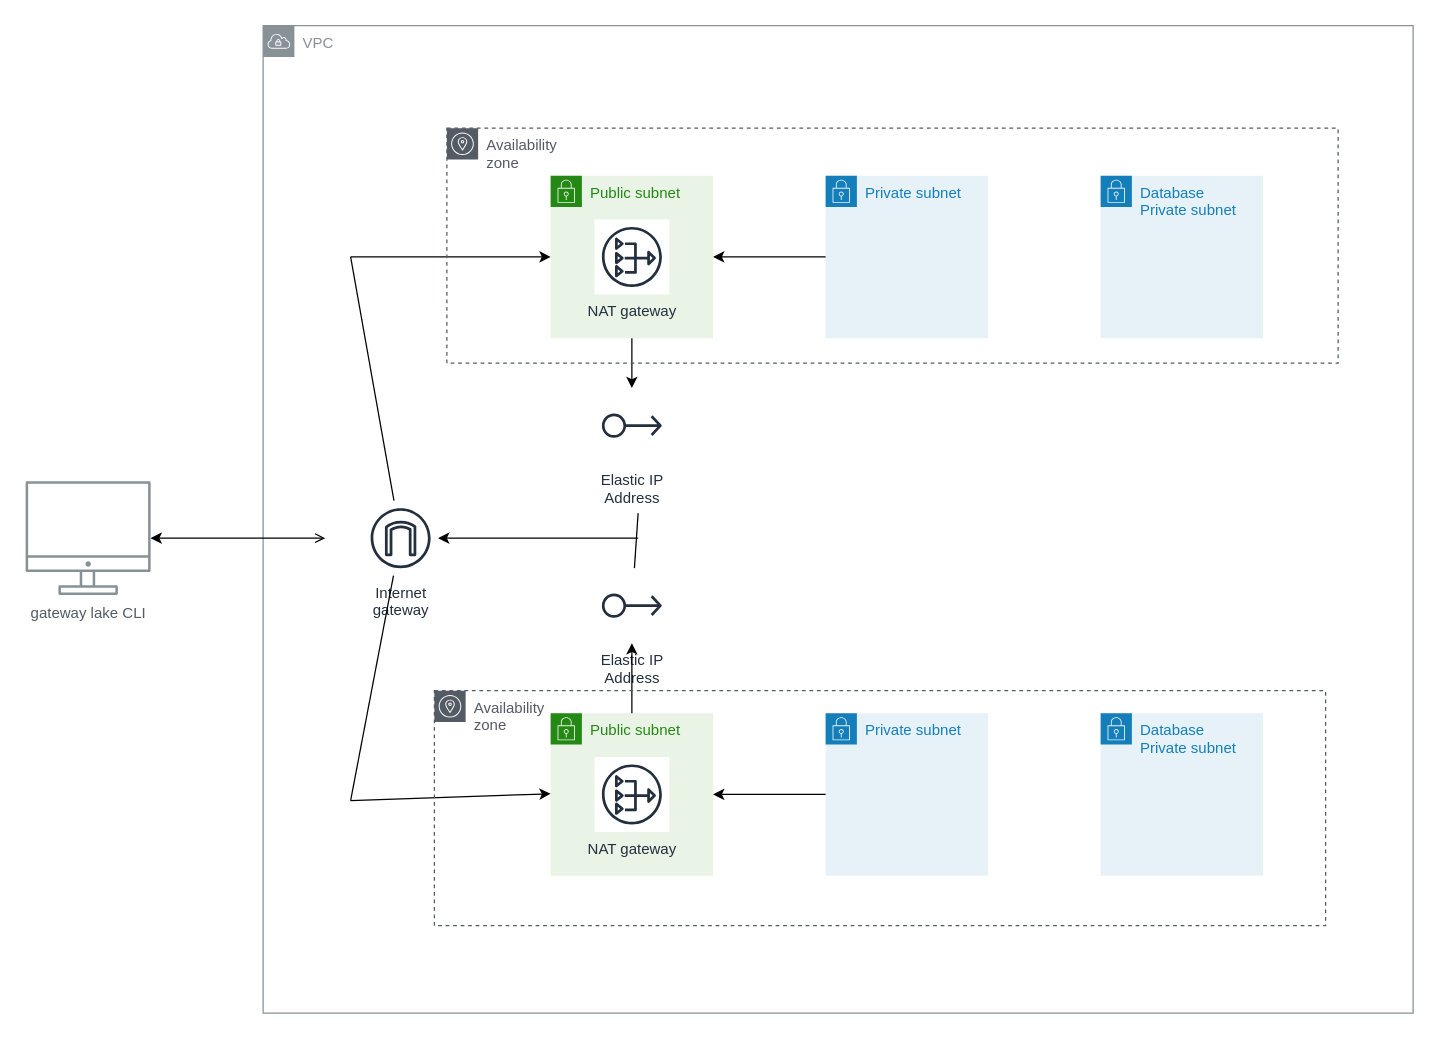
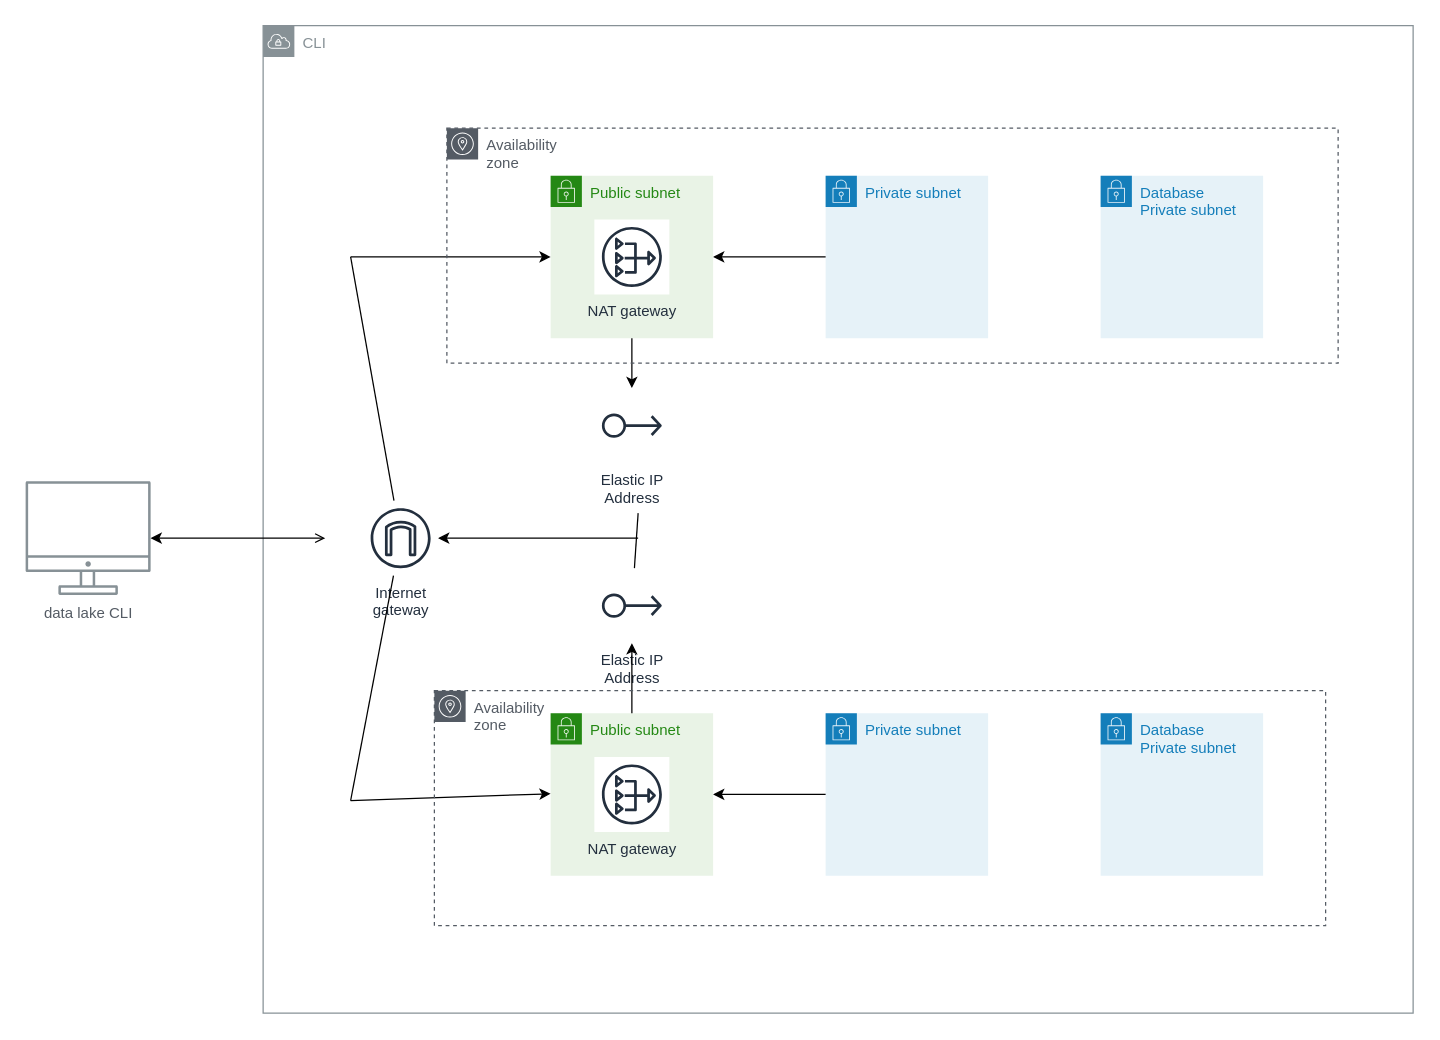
  <mxCell id="0" />
  <mxCell id="1" parent="0" />
- <mxCell id="2" value="gateway lake CLI" style="outlineConnect=0;gradientColor=none;fontColor=#545B64;strokeColor=none;fillColor=#879196;dashed=0;verticalLabelPosition=bottom;verticalAlign=top;align=center;html=1;fontSize=12;fontStyle=0;aspect=fixed;shape=mxgraph.aws4.illustration_desktop;pointerEvents=1;labelBackgroundColor=#ffffff;" parent="1" vertex="1"><mxGeometry x="20" y="384.5" width="100" height="91" as="geometry" /></mxCell>
+ <mxCell id="2" value="data lake CLI" style="outlineConnect=0;gradientColor=none;fontColor=#545B64;strokeColor=none;fillColor=#879196;dashed=0;verticalLabelPosition=bottom;verticalAlign=top;align=center;html=1;fontSize=12;fontStyle=0;aspect=fixed;shape=mxgraph.aws4.illustration_desktop;pointerEvents=1;labelBackgroundColor=#ffffff;" parent="1" vertex="1"><mxGeometry x="20" y="384.5" width="100" height="91" as="geometry" /></mxCell>
  <mxCell id="3" value="Public subnet" style="points=[[0,0],[0.25,0],[0.5,0],[0.75,0],[1,0],[1,0.25],[1,0.5],[1,0.75],[1,1],[0.75,1],[0.5,1],[0.25,1],[0,1],[0,0.75],[0,0.5],[0,0.25]];outlineConnect=0;gradientColor=none;html=1;whiteSpace=wrap;fontSize=12;fontStyle=0;container=1;pointerEvents=0;collapsible=0;recursiveResize=0;shape=mxgraph.aws4.group;grIcon=mxgraph.aws4.group_security_group;grStroke=0;strokeColor=#248814;fillColor=#E9F3E6;verticalAlign=top;align=left;spacingLeft=30;fontColor=#248814;dashed=0;" vertex="1" parent="1"><mxGeometry x="440" y="140" width="130" height="130" as="geometry" /></mxCell>
  <mxCell id="4" value="NAT gateway" style="sketch=0;outlineConnect=0;fontColor=#232F3E;gradientColor=none;strokeColor=#232F3E;fillColor=#ffffff;dashed=0;verticalLabelPosition=bottom;verticalAlign=top;align=center;html=1;fontSize=12;fontStyle=0;aspect=fixed;shape=mxgraph.aws4.resourceIcon;resIcon=mxgraph.aws4.nat_gateway;" vertex="1" parent="3"><mxGeometry x="35" y="35" width="60" height="60" as="geometry" /></mxCell>
  <mxCell id="5" value="Database &lt;br&gt;Private subnet" style="points=[[0,0],[0.25,0],[0.5,0],[0.75,0],[1,0],[1,0.25],[1,0.5],[1,0.75],[1,1],[0.75,1],[0.5,1],[0.25,1],[0,1],[0,0.75],[0,0.5],[0,0.25]];outlineConnect=0;gradientColor=none;html=1;whiteSpace=wrap;fontSize=12;fontStyle=0;container=1;pointerEvents=0;collapsible=0;recursiveResize=0;shape=mxgraph.aws4.group;grIcon=mxgraph.aws4.group_security_group;grStroke=0;strokeColor=#147EBA;fillColor=#E6F2F8;verticalAlign=top;align=left;spacingLeft=30;fontColor=#147EBA;dashed=0;" vertex="1" parent="1"><mxGeometry x="880" y="140" width="130" height="130" as="geometry" /></mxCell>
  <mxCell id="6" value="Private subnet" style="points=[[0,0],[0.25,0],[0.5,0],[0.75,0],[1,0],[1,0.25],[1,0.5],[1,0.75],[1,1],[0.75,1],[0.5,1],[0.25,1],[0,1],[0,0.75],[0,0.5],[0,0.25]];outlineConnect=0;gradientColor=none;html=1;whiteSpace=wrap;fontSize=12;fontStyle=0;container=1;pointerEvents=0;collapsible=0;recursiveResize=0;shape=mxgraph.aws4.group;grIcon=mxgraph.aws4.group_security_group;grStroke=0;strokeColor=#147EBA;fillColor=#E6F2F8;verticalAlign=top;align=left;spacingLeft=30;fontColor=#147EBA;dashed=0;" vertex="1" parent="1"><mxGeometry x="660" y="140" width="130" height="130" as="geometry" /></mxCell>
  <mxCell id="7" value="" style="endArrow=classic;html=1;rounded=0;" edge="1" parent="1" source="6" target="3"><mxGeometry width="50" height="50" relative="1" as="geometry"><mxPoint x="820" y="310" as="sourcePoint" /><mxPoint x="870" y="260" as="targetPoint" /></mxGeometry></mxCell>
  <mxCell id="8" value="Elastic IP&#10;Address" style="sketch=0;outlineConnect=0;fontColor=#232F3E;gradientColor=none;strokeColor=#232F3E;fillColor=#ffffff;dashed=0;verticalLabelPosition=bottom;verticalAlign=top;align=center;html=1;fontSize=12;fontStyle=0;aspect=fixed;shape=mxgraph.aws4.resourceIcon;resIcon=mxgraph.aws4.elastic_ip_address;" vertex="1" parent="1"><mxGeometry x="475" y="310" width="60" height="60" as="geometry" /></mxCell>
  <mxCell id="9" value="" style="endArrow=classic;html=1;rounded=0;exitX=0.5;exitY=1;exitDx=0;exitDy=0;" edge="1" parent="1" source="3" target="8"><mxGeometry width="50" height="50" relative="1" as="geometry"><mxPoint x="490" y="280" as="sourcePoint" /><mxPoint x="870" y="260" as="targetPoint" /></mxGeometry></mxCell>
  <mxCell id="10" value="Public subnet" style="points=[[0,0],[0.25,0],[0.5,0],[0.75,0],[1,0],[1,0.25],[1,0.5],[1,0.75],[1,1],[0.75,1],[0.5,1],[0.25,1],[0,1],[0,0.75],[0,0.5],[0,0.25]];outlineConnect=0;gradientColor=none;html=1;whiteSpace=wrap;fontSize=12;fontStyle=0;container=1;pointerEvents=0;collapsible=0;recursiveResize=0;shape=mxgraph.aws4.group;grIcon=mxgraph.aws4.group_security_group;grStroke=0;strokeColor=#248814;fillColor=#E9F3E6;verticalAlign=top;align=left;spacingLeft=30;fontColor=#248814;dashed=0;" vertex="1" parent="1"><mxGeometry x="440" y="570" width="130" height="130" as="geometry" /></mxCell>
  <mxCell id="11" value="NAT gateway" style="sketch=0;outlineConnect=0;fontColor=#232F3E;gradientColor=none;strokeColor=#232F3E;fillColor=#ffffff;dashed=0;verticalLabelPosition=bottom;verticalAlign=top;align=center;html=1;fontSize=12;fontStyle=0;aspect=fixed;shape=mxgraph.aws4.resourceIcon;resIcon=mxgraph.aws4.nat_gateway;" vertex="1" parent="10"><mxGeometry x="35" y="35" width="60" height="60" as="geometry" /></mxCell>
  <mxCell id="12" value="Database &lt;br&gt;Private subnet" style="points=[[0,0],[0.25,0],[0.5,0],[0.75,0],[1,0],[1,0.25],[1,0.5],[1,0.75],[1,1],[0.75,1],[0.5,1],[0.25,1],[0,1],[0,0.75],[0,0.5],[0,0.25]];outlineConnect=0;gradientColor=none;html=1;whiteSpace=wrap;fontSize=12;fontStyle=0;container=1;pointerEvents=0;collapsible=0;recursiveResize=0;shape=mxgraph.aws4.group;grIcon=mxgraph.aws4.group_security_group;grStroke=0;strokeColor=#147EBA;fillColor=#E6F2F8;verticalAlign=top;align=left;spacingLeft=30;fontColor=#147EBA;dashed=0;" vertex="1" parent="1"><mxGeometry x="880" y="570" width="130" height="130" as="geometry" /></mxCell>
  <mxCell id="13" value="Private subnet" style="points=[[0,0],[0.25,0],[0.5,0],[0.75,0],[1,0],[1,0.25],[1,0.5],[1,0.75],[1,1],[0.75,1],[0.5,1],[0.25,1],[0,1],[0,0.75],[0,0.5],[0,0.25]];outlineConnect=0;gradientColor=none;html=1;whiteSpace=wrap;fontSize=12;fontStyle=0;container=1;pointerEvents=0;collapsible=0;recursiveResize=0;shape=mxgraph.aws4.group;grIcon=mxgraph.aws4.group_security_group;grStroke=0;strokeColor=#147EBA;fillColor=#E6F2F8;verticalAlign=top;align=left;spacingLeft=30;fontColor=#147EBA;dashed=0;" vertex="1" parent="1"><mxGeometry x="660" y="570" width="130" height="130" as="geometry" /></mxCell>
  <mxCell id="14" value="" style="endArrow=classic;html=1;rounded=0;" edge="1" parent="1" source="13" target="10"><mxGeometry width="50" height="50" relative="1" as="geometry"><mxPoint x="820" y="740" as="sourcePoint" /><mxPoint x="870" y="690" as="targetPoint" /></mxGeometry></mxCell>
  <mxCell id="15" value="Elastic IP&#10;Address" style="sketch=0;outlineConnect=0;fontColor=#232F3E;gradientColor=none;strokeColor=#232F3E;fillColor=#ffffff;dashed=0;verticalLabelPosition=bottom;verticalAlign=top;align=center;html=1;fontSize=12;fontStyle=0;aspect=fixed;shape=mxgraph.aws4.resourceIcon;resIcon=mxgraph.aws4.elastic_ip_address;" vertex="1" parent="1"><mxGeometry x="475" y="454" width="60" height="60" as="geometry" /></mxCell>
  <mxCell id="16" value="" style="endArrow=classic;html=1;rounded=0;" edge="1" parent="1" target="15"><mxGeometry width="50" height="50" relative="1" as="geometry"><mxPoint x="505" y="570" as="sourcePoint" /><mxPoint x="870" y="690" as="targetPoint" /></mxGeometry></mxCell>
  <mxCell id="17" value="Internet&#10;gateway" style="sketch=0;outlineConnect=0;fontColor=#232F3E;gradientColor=none;strokeColor=#232F3E;fillColor=#ffffff;dashed=0;verticalLabelPosition=bottom;verticalAlign=top;align=center;html=1;fontSize=12;fontStyle=0;aspect=fixed;shape=mxgraph.aws4.resourceIcon;resIcon=mxgraph.aws4.internet_gateway;" vertex="1" parent="1"><mxGeometry x="290" y="400" width="60" height="60" as="geometry" /></mxCell>
  <mxCell id="18" value="" style="endArrow=classic;html=1;rounded=0;entryX=0;entryY=0.5;entryDx=0;entryDy=0;" edge="1" parent="1" target="3"><mxGeometry width="50" height="50" relative="1" as="geometry"><mxPoint x="280" y="205" as="sourcePoint" /><mxPoint x="630" y="240" as="targetPoint" /></mxGeometry></mxCell>
  <mxCell id="19" value="" style="endArrow=classic;html=1;rounded=0;entryX=0;entryY=0.5;entryDx=0;entryDy=0;" edge="1" parent="1"><mxGeometry width="50" height="50" relative="1" as="geometry"><mxPoint x="280" y="640" as="sourcePoint" /><mxPoint x="440" y="634.5" as="targetPoint" /></mxGeometry></mxCell>
  <mxCell id="20" value="" style="endArrow=none;html=1;rounded=0;" edge="1" parent="1" source="17"><mxGeometry width="50" height="50" relative="1" as="geometry"><mxPoint x="380" y="490" as="sourcePoint" /><mxPoint x="280" y="640" as="targetPoint" /></mxGeometry></mxCell>
  <mxCell id="21" value="" style="endArrow=none;html=1;rounded=0;" edge="1" parent="1" target="17"><mxGeometry width="50" height="50" relative="1" as="geometry"><mxPoint x="280" y="205" as="sourcePoint" /><mxPoint x="380" y="380" as="targetPoint" /></mxGeometry></mxCell>
  <mxCell id="22" value="" style="endArrow=none;html=1;rounded=0;" edge="1" parent="1" source="15"><mxGeometry width="50" height="50" relative="1" as="geometry"><mxPoint x="660" y="290" as="sourcePoint" /><mxPoint x="510" y="410" as="targetPoint" /></mxGeometry></mxCell>
  <mxCell id="23" value="" style="endArrow=classic;html=1;rounded=0;" edge="1" parent="1" target="17"><mxGeometry width="50" height="50" relative="1" as="geometry"><mxPoint x="510" y="430" as="sourcePoint" /><mxPoint x="710" y="240" as="targetPoint" /></mxGeometry></mxCell>
  <mxCell id="24" value="Availability &lt;br&gt;zone" style="sketch=0;outlineConnect=0;gradientColor=none;html=1;whiteSpace=wrap;fontSize=12;fontStyle=0;shape=mxgraph.aws4.group;grIcon=mxgraph.aws4.group_availability_zone;strokeColor=#545B64;fillColor=none;verticalAlign=top;align=left;spacingLeft=30;fontColor=#545B64;dashed=1;" vertex="1" parent="1"><mxGeometry x="347" y="552" width="713" height="188" as="geometry" /></mxCell>
  <mxCell id="25" value="Availability &lt;br&gt;zone" style="sketch=0;outlineConnect=0;gradientColor=none;html=1;whiteSpace=wrap;fontSize=12;fontStyle=0;shape=mxgraph.aws4.group;grIcon=mxgraph.aws4.group_availability_zone;strokeColor=#545B64;fillColor=none;verticalAlign=top;align=left;spacingLeft=30;fontColor=#545B64;dashed=1;" vertex="1" parent="1"><mxGeometry x="357" y="102" width="713" height="188" as="geometry" /></mxCell>
- <mxCell id="26" value="VPC" style="sketch=0;outlineConnect=0;gradientColor=none;html=1;whiteSpace=wrap;fontSize=12;fontStyle=0;shape=mxgraph.aws4.group;grIcon=mxgraph.aws4.group_vpc;strokeColor=#879196;fillColor=none;verticalAlign=top;align=left;spacingLeft=30;fontColor=#879196;dashed=0;" vertex="1" parent="1"><mxGeometry x="210" y="20" width="920" height="790" as="geometry" /></mxCell>
+ <mxCell id="26" value="CLI" style="sketch=0;outlineConnect=0;gradientColor=none;html=1;whiteSpace=wrap;fontSize=12;fontStyle=0;shape=mxgraph.aws4.group;grIcon=mxgraph.aws4.group_vpc;strokeColor=#879196;fillColor=none;verticalAlign=top;align=left;spacingLeft=30;fontColor=#879196;dashed=0;" vertex="1" parent="1"><mxGeometry x="210" y="20" width="920" height="790" as="geometry" /></mxCell>
  <mxCell id="27" value="" style="endArrow=open;startArrow=classic;html=1;rounded=0;entryX=0.054;entryY=0.519;entryDx=0;entryDy=0;entryPerimeter=0;" edge="1" parent="1" source="2" target="26"><mxGeometry width="50" height="50" relative="1" as="geometry"><mxPoint y="450" as="sourcePoint" x="120" /><mxPoint x="170" y="400" as="targetPoint" /></mxGeometry></mxCell>
